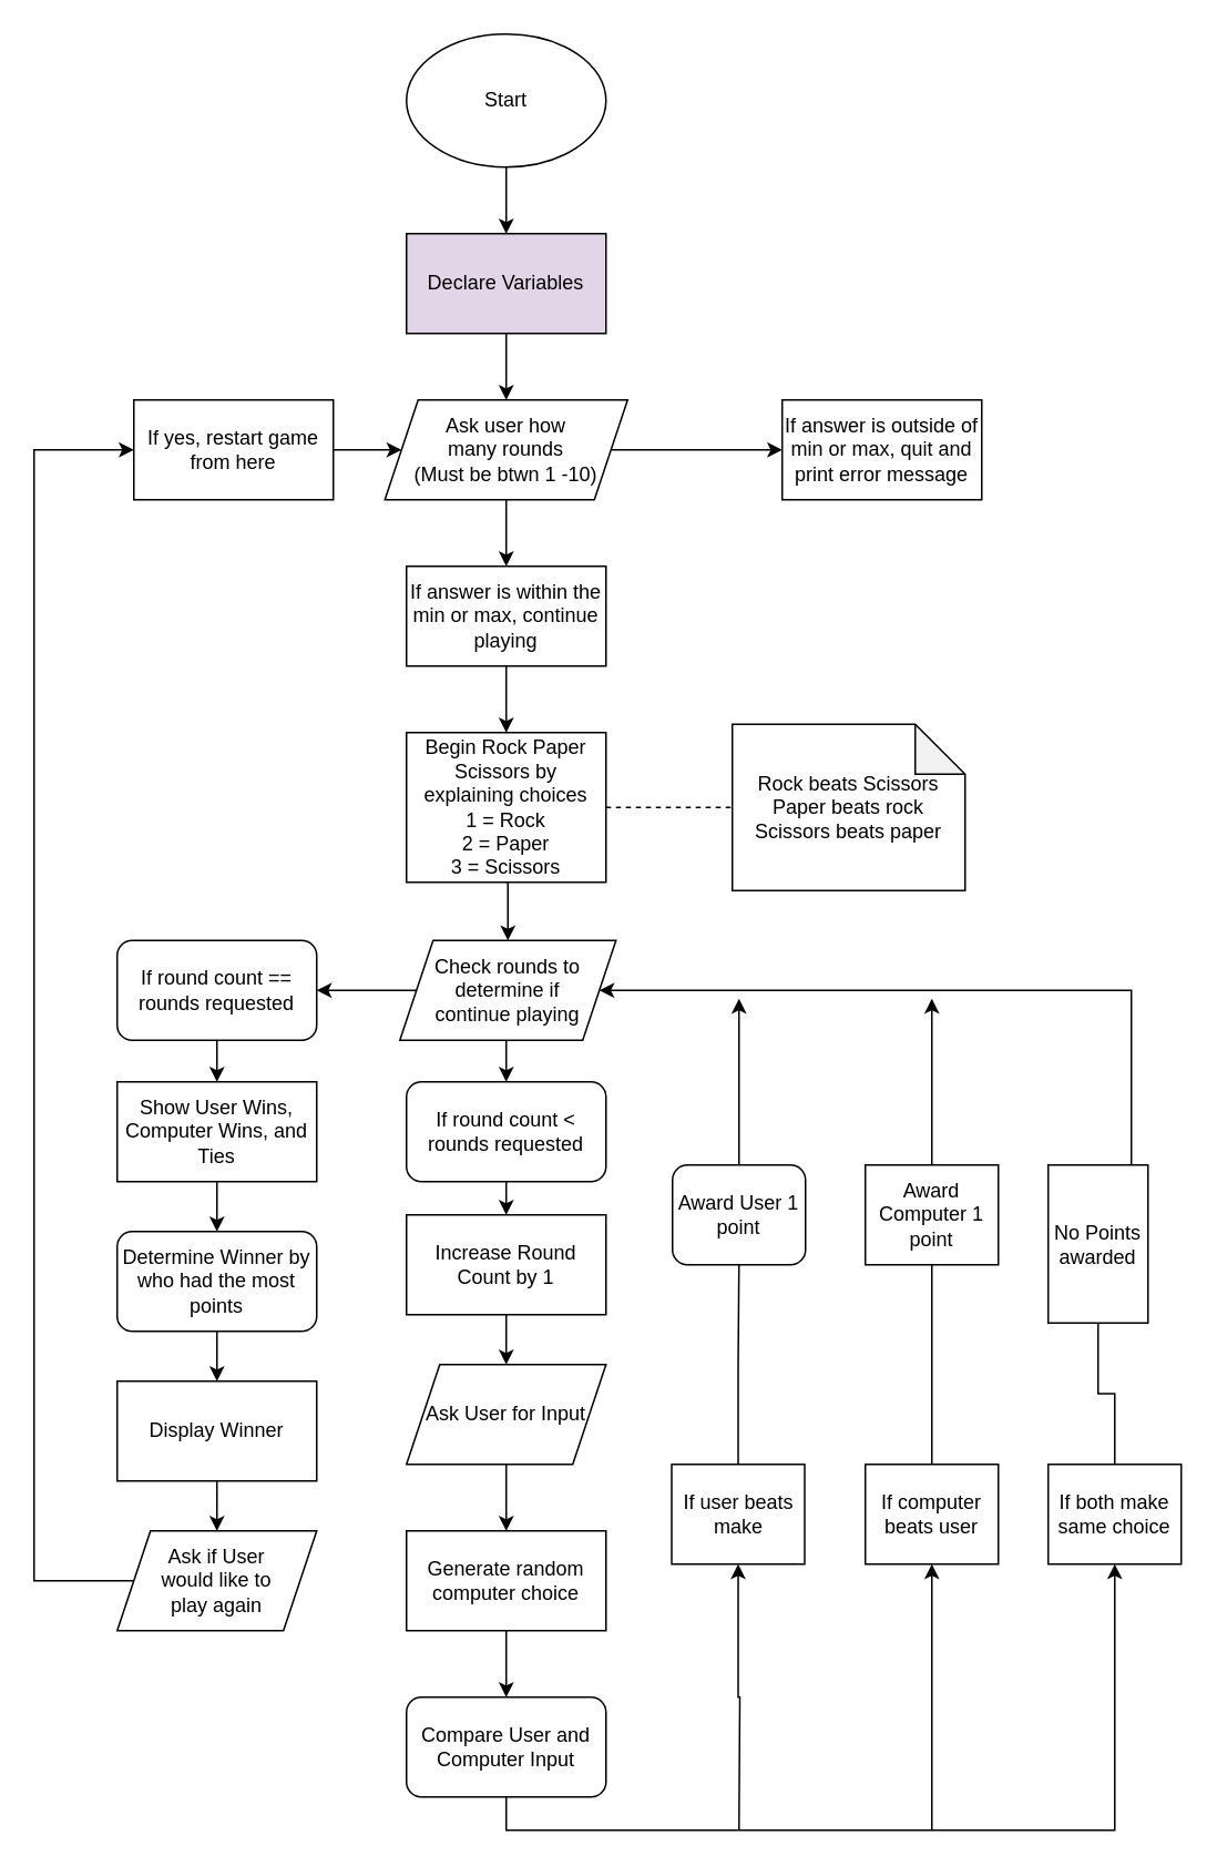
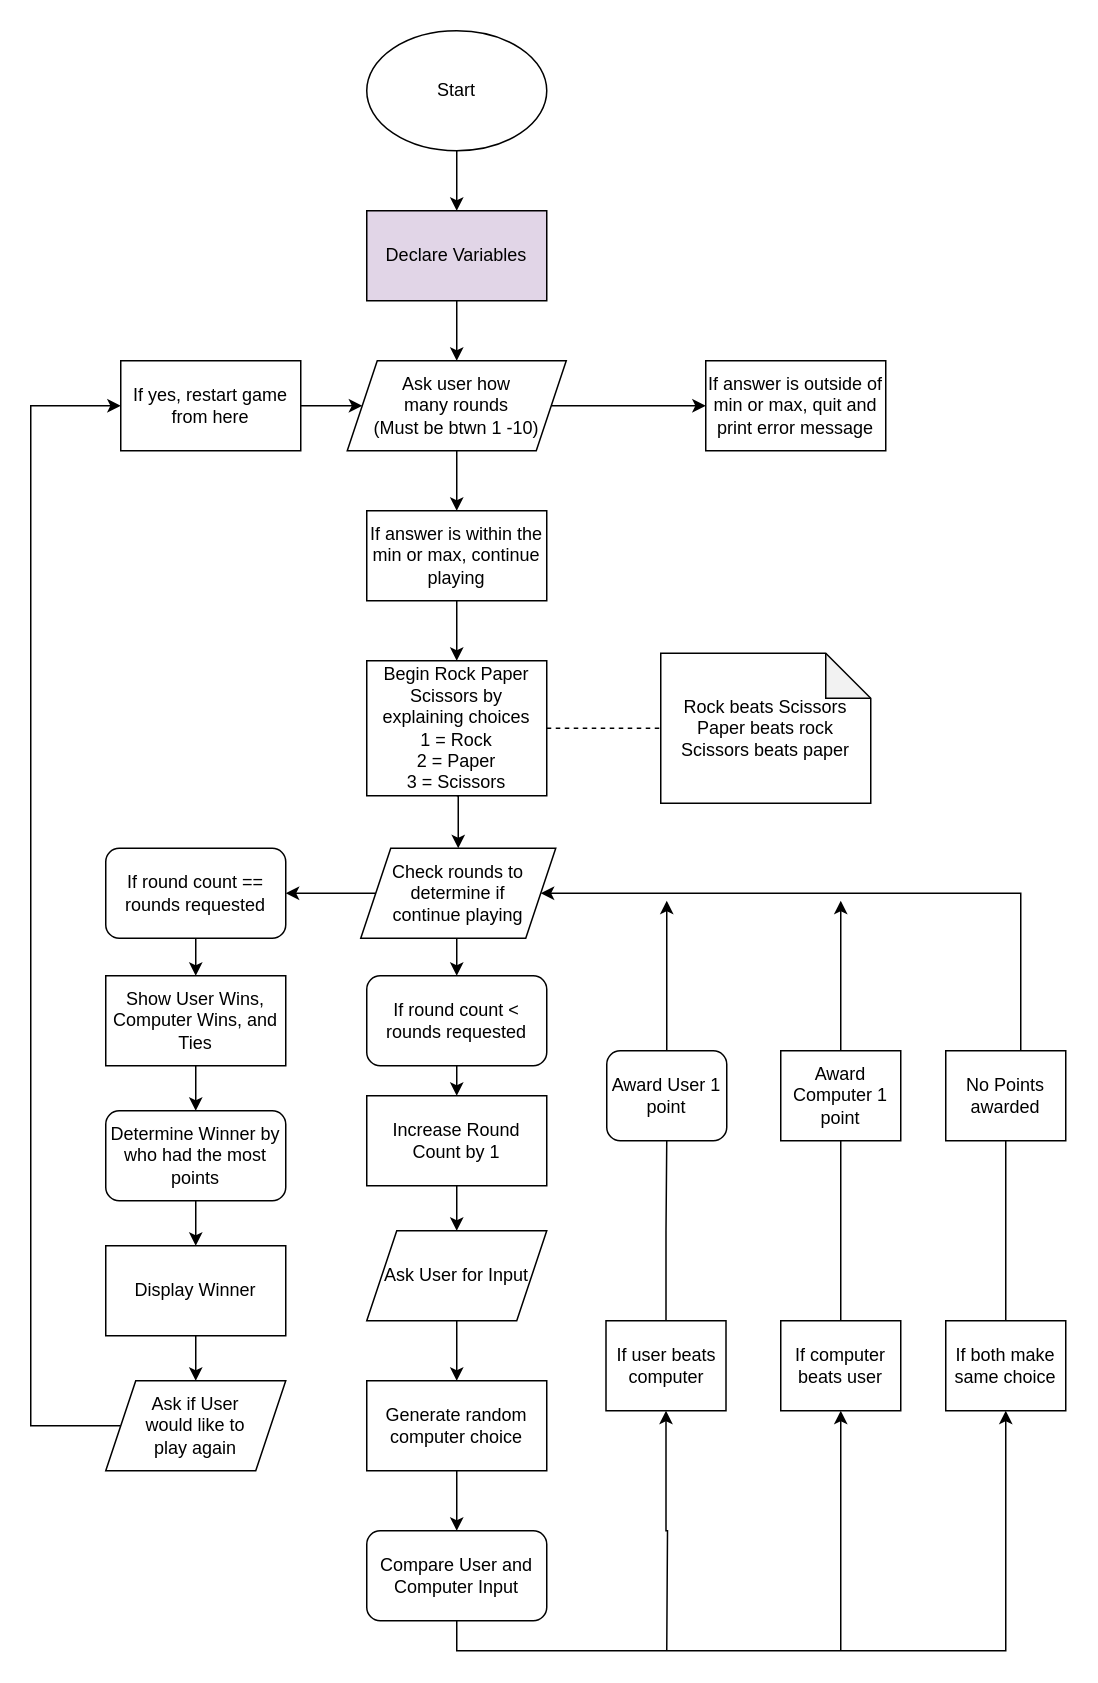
  <mxCell id="0" />
  <mxCell id="1" parent="0" />
  <mxCell id="2" style="edgeStyle=orthogonalEdgeStyle;rounded=0;orthogonalLoop=1;jettySize=auto;html=1;entryX=0.5;entryY=0;entryDx=0;entryDy=0;" edge="1" parent="1" source="3" target="5"><mxGeometry relative="1" as="geometry" /></mxCell>
  <mxCell id="3" value="Start" style="ellipse;whiteSpace=wrap;html=1;" vertex="1" parent="1"><mxGeometry x="244" y="20" width="120" height="80" as="geometry" /></mxCell>
  <mxCell id="4" style="edgeStyle=orthogonalEdgeStyle;rounded=0;orthogonalLoop=1;jettySize=auto;html=1;entryX=0.5;entryY=0;entryDx=0;entryDy=0;" edge="1" parent="1" source="5" target="8"><mxGeometry relative="1" as="geometry" /></mxCell>
  <mxCell id="5" value="Declare Variables" style="rounded=0;whiteSpace=wrap;html=1;fillColor=#e1d5e7;" vertex="1" parent="1"><mxGeometry x="244" y="140" width="120" height="60" as="geometry" /></mxCell>
  <mxCell id="6" style="edgeStyle=orthogonalEdgeStyle;rounded=0;orthogonalLoop=1;jettySize=auto;html=1;exitX=0.5;exitY=1;exitDx=0;exitDy=0;entryX=0.5;entryY=0;entryDx=0;entryDy=0;" edge="1" parent="1" source="8" target="11"><mxGeometry relative="1" as="geometry" /></mxCell>
  <mxCell id="7" style="edgeStyle=orthogonalEdgeStyle;rounded=0;orthogonalLoop=1;jettySize=auto;html=1;exitX=1;exitY=0.5;exitDx=0;exitDy=0;entryX=0;entryY=0.5;entryDx=0;entryDy=0;startArrow=none;startFill=0;endArrow=classic;endFill=1;" edge="1" parent="1" source="8" target="9"><mxGeometry relative="1" as="geometry" /></mxCell>
  <mxCell id="8" value="Ask user how &lt;br&gt;many rounds&lt;br&gt;(Must be btwn 1 -10)" style="shape=parallelogram;perimeter=parallelogramPerimeter;whiteSpace=wrap;html=1;fixedSize=1;" vertex="1" parent="1"><mxGeometry x="231" y="240" width="146" height="60" as="geometry" /></mxCell>
  <mxCell id="9" value="If answer is outside of min or max, quit and print error message" style="rounded=0;whiteSpace=wrap;html=1;" vertex="1" parent="1"><mxGeometry x="470" y="240" width="120" height="60" as="geometry" /></mxCell>
  <mxCell id="10" style="edgeStyle=orthogonalEdgeStyle;rounded=0;orthogonalLoop=1;jettySize=auto;html=1;exitX=0.5;exitY=1;exitDx=0;exitDy=0;entryX=0.5;entryY=0;entryDx=0;entryDy=0;" edge="1" parent="1" source="11" target="14"><mxGeometry relative="1" as="geometry" /></mxCell>
  <mxCell id="11" value="If answer is within the min or max, continue playing" style="rounded=0;whiteSpace=wrap;html=1;" vertex="1" parent="1"><mxGeometry x="244" y="340" width="120" height="60" as="geometry" /></mxCell>
  <mxCell id="12" style="edgeStyle=orthogonalEdgeStyle;rounded=0;orthogonalLoop=1;jettySize=auto;html=1;entryX=0;entryY=0.5;entryDx=0;entryDy=0;entryPerimeter=0;dashed=1;endArrow=none;endFill=0;" edge="1" parent="1" source="14" target="24"><mxGeometry relative="1" as="geometry" /></mxCell>
  <mxCell id="13" style="edgeStyle=orthogonalEdgeStyle;rounded=0;orthogonalLoop=1;jettySize=auto;html=1;exitX=0.5;exitY=1;exitDx=0;exitDy=0;entryX=0.5;entryY=0;entryDx=0;entryDy=0;endArrow=classic;endFill=1;" edge="1" parent="1" source="14" target="38"><mxGeometry relative="1" as="geometry" /></mxCell>
  <mxCell id="14" value="Begin Rock Paper Scissors by explaining choices &lt;br&gt;1 = Rock&lt;br&gt;2 = Paper&lt;br&gt;3 = Scissors" style="rounded=0;whiteSpace=wrap;html=1;" vertex="1" parent="1"><mxGeometry x="244" y="440" width="120" height="90" as="geometry" /></mxCell>
  <mxCell id="15" style="edgeStyle=orthogonalEdgeStyle;rounded=0;orthogonalLoop=1;jettySize=auto;html=1;exitX=0.5;exitY=1;exitDx=0;exitDy=0;entryX=0.5;entryY=0;entryDx=0;entryDy=0;" edge="1" parent="1" source="16" target="18"><mxGeometry relative="1" as="geometry" /></mxCell>
  <mxCell id="16" value="Ask User for Input" style="shape=parallelogram;perimeter=parallelogramPerimeter;whiteSpace=wrap;html=1;fixedSize=1;" vertex="1" parent="1"><mxGeometry x="244" y="820" width="120" height="60" as="geometry" /></mxCell>
  <mxCell id="17" style="edgeStyle=orthogonalEdgeStyle;rounded=0;orthogonalLoop=1;jettySize=auto;html=1;exitX=0.5;exitY=1;exitDx=0;exitDy=0;entryX=0.5;entryY=0;entryDx=0;entryDy=0;" edge="1" parent="1" source="18" target="20"><mxGeometry relative="1" as="geometry" /></mxCell>
  <mxCell id="18" value="Generate random computer choice" style="rounded=0;whiteSpace=wrap;html=1;" vertex="1" parent="1"><mxGeometry x="244" y="920" width="120" height="60" as="geometry" /></mxCell>
  <mxCell id="19" style="edgeStyle=orthogonalEdgeStyle;rounded=0;orthogonalLoop=1;jettySize=auto;html=1;exitX=0.5;exitY=1;exitDx=0;exitDy=0;entryX=0.5;entryY=1;entryDx=0;entryDy=0;endArrow=classic;endFill=1;" edge="1" parent="1" source="20" target="29"><mxGeometry relative="1" as="geometry" /></mxCell>
  <mxCell id="20" value="Compare User and Computer Input" style="rounded=1;whiteSpace=wrap;html=1;" vertex="1" parent="1"><mxGeometry x="244" y="1020" width="120" height="60" as="geometry" /></mxCell>
  <mxCell id="21" style="edgeStyle=orthogonalEdgeStyle;rounded=0;orthogonalLoop=1;jettySize=auto;html=1;exitX=0.5;exitY=0;exitDx=0;exitDy=0;entryX=0.5;entryY=1;entryDx=0;entryDy=0;endArrow=none;endFill=0;" edge="1" parent="1" source="23" target="31"><mxGeometry relative="1" as="geometry" /></mxCell>
  <mxCell id="22" style="edgeStyle=orthogonalEdgeStyle;rounded=0;orthogonalLoop=1;jettySize=auto;html=1;exitX=0.5;exitY=1;exitDx=0;exitDy=0;endArrow=none;endFill=0;startArrow=classic;startFill=1;" edge="1" parent="1" source="23"><mxGeometry relative="1" as="geometry"><mxPoint x="444" y="1100" as="targetPoint" /></mxGeometry></mxCell>
- <mxCell id="23" value="If user beats make" style="rounded=0;whiteSpace=wrap;html=1;" vertex="1" parent="1"><mxGeometry x="403.5" y="880" width="80" height="60" as="geometry" /></mxCell>
+ <mxCell id="23" value="If user beats computer" style="rounded=0;whiteSpace=wrap;html=1;" vertex="1" parent="1"><mxGeometry x="403.5" y="880" width="80" height="60" as="geometry" /></mxCell>
  <mxCell id="24" value="Rock beats Scissors&lt;br&gt;Paper beats rock&lt;br&gt;Scissors beats paper" style="shape=note;whiteSpace=wrap;html=1;backgroundOutline=1;darkOpacity=0.05;" vertex="1" parent="1"><mxGeometry x="440" y="435" width="140" height="100" as="geometry" /></mxCell>
  <mxCell id="25" style="edgeStyle=orthogonalEdgeStyle;rounded=0;orthogonalLoop=1;jettySize=auto;html=1;exitX=0.5;exitY=0;exitDx=0;exitDy=0;entryX=0.5;entryY=1;entryDx=0;entryDy=0;endArrow=none;endFill=0;" edge="1" parent="1" source="27" target="33"><mxGeometry relative="1" as="geometry"><Array as="points"><mxPoint x="560" y="880" /></Array></mxGeometry></mxCell>
  <mxCell id="26" style="edgeStyle=orthogonalEdgeStyle;rounded=0;orthogonalLoop=1;jettySize=auto;html=1;exitX=0.5;exitY=1;exitDx=0;exitDy=0;endArrow=none;endFill=0;startArrow=classic;startFill=1;" edge="1" parent="1" source="27"><mxGeometry relative="1" as="geometry"><mxPoint x="560" y="1100" as="targetPoint" /><Array as="points"><mxPoint x="560" y="1080" /><mxPoint x="560" y="1080" /></Array></mxGeometry></mxCell>
  <mxCell id="27" value="If computer beats user" style="rounded=0;whiteSpace=wrap;html=1;" vertex="1" parent="1"><mxGeometry x="520" y="880" width="80" height="60" as="geometry" /></mxCell>
  <mxCell id="28" style="edgeStyle=orthogonalEdgeStyle;rounded=0;orthogonalLoop=1;jettySize=auto;html=1;exitX=0.5;exitY=0;exitDx=0;exitDy=0;endArrow=none;endFill=0;" edge="1" parent="1" source="29" target="35"><mxGeometry relative="1" as="geometry" /></mxCell>
  <mxCell id="29" value="If both make same choice" style="rounded=0;whiteSpace=wrap;html=1;" vertex="1" parent="1"><mxGeometry x="630" y="880" width="80" height="60" as="geometry" /></mxCell>
  <mxCell id="30" style="edgeStyle=orthogonalEdgeStyle;rounded=0;orthogonalLoop=1;jettySize=auto;html=1;exitX=0.5;exitY=0;exitDx=0;exitDy=0;endArrow=classic;endFill=1;" edge="1" parent="1" source="31"><mxGeometry relative="1" as="geometry"><mxPoint x="444" y="600" as="targetPoint" /></mxGeometry></mxCell>
  <mxCell id="31" value="Award User 1 point" style="whiteSpace=wrap;html=1;rounded=1;" vertex="1" parent="1"><mxGeometry x="404" y="700" width="80" height="60" as="geometry" /></mxCell>
  <mxCell id="32" style="edgeStyle=orthogonalEdgeStyle;rounded=0;orthogonalLoop=1;jettySize=auto;html=1;exitX=0.5;exitY=0;exitDx=0;exitDy=0;endArrow=classic;endFill=1;" edge="1" parent="1" source="33"><mxGeometry relative="1" as="geometry"><mxPoint x="560" y="600" as="targetPoint" /></mxGeometry></mxCell>
  <mxCell id="33" value="Award Computer 1 point" style="rounded=0;whiteSpace=wrap;html=1;" vertex="1" parent="1"><mxGeometry x="520" y="700" width="80" height="60" as="geometry" /></mxCell>
  <mxCell id="34" style="edgeStyle=orthogonalEdgeStyle;rounded=0;orthogonalLoop=1;jettySize=auto;html=1;exitX=0.5;exitY=0;exitDx=0;exitDy=0;entryX=1;entryY=0.5;entryDx=0;entryDy=0;startArrow=none;startFill=0;endArrow=classic;endFill=1;" edge="1" parent="1" source="35" target="38"><mxGeometry relative="1" as="geometry"><Array as="points"><mxPoint x="680" y="595" /></Array></mxGeometry></mxCell>
- <mxCell id="35" value="No Points awarded" style="rounded=0;whiteSpace=wrap;html=1;" vertex="1" parent="1"><mxGeometry x="630" y="700" width="60" height="95" as="geometry" /></mxCell>
+ <mxCell id="35" value="No Points awarded" style="rounded=0;whiteSpace=wrap;html=1;" vertex="1" parent="1"><mxGeometry x="630" y="700" width="80" height="60" as="geometry" /></mxCell>
  <mxCell id="36" style="edgeStyle=orthogonalEdgeStyle;rounded=0;orthogonalLoop=1;jettySize=auto;html=1;exitX=0.5;exitY=1;exitDx=0;exitDy=0;entryX=0.5;entryY=0;entryDx=0;entryDy=0;startArrow=none;startFill=0;endArrow=classic;endFill=1;" edge="1" parent="1" source="38" target="42"><mxGeometry relative="1" as="geometry" /></mxCell>
  <mxCell id="37" style="edgeStyle=orthogonalEdgeStyle;rounded=0;orthogonalLoop=1;jettySize=auto;html=1;exitX=0;exitY=0.5;exitDx=0;exitDy=0;startArrow=none;startFill=0;endArrow=classic;endFill=1;" edge="1" parent="1" source="38" target="44"><mxGeometry relative="1" as="geometry" /></mxCell>
  <mxCell id="38" value="Check rounds to determine if &lt;br&gt;continue playing" style="shape=parallelogram;perimeter=parallelogramPerimeter;whiteSpace=wrap;html=1;fixedSize=1;" vertex="1" parent="1"><mxGeometry x="240" y="565" width="130" height="60" as="geometry" /></mxCell>
  <mxCell id="39" style="edgeStyle=orthogonalEdgeStyle;rounded=0;orthogonalLoop=1;jettySize=auto;html=1;exitX=0.5;exitY=1;exitDx=0;exitDy=0;entryX=0.5;entryY=0;entryDx=0;entryDy=0;endArrow=classic;endFill=1;" edge="1" parent="1" source="40" target="16"><mxGeometry relative="1" as="geometry" /></mxCell>
  <mxCell id="40" value="Increase Round Count by 1" style="rounded=0;whiteSpace=wrap;html=1;" vertex="1" parent="1"><mxGeometry x="244" y="730" width="120" height="60" as="geometry" /></mxCell>
  <mxCell id="41" style="edgeStyle=orthogonalEdgeStyle;rounded=0;orthogonalLoop=1;jettySize=auto;html=1;exitX=0.5;exitY=1;exitDx=0;exitDy=0;entryX=0.5;entryY=0;entryDx=0;entryDy=0;startArrow=none;startFill=0;endArrow=classic;endFill=1;" edge="1" parent="1" source="42" target="40"><mxGeometry relative="1" as="geometry" /></mxCell>
  <mxCell id="42" value="If round count &amp;lt; rounds requested" style="rounded=1;whiteSpace=wrap;html=1;" vertex="1" parent="1"><mxGeometry x="244" y="650" width="120" height="60" as="geometry" /></mxCell>
  <mxCell id="43" style="edgeStyle=orthogonalEdgeStyle;rounded=0;orthogonalLoop=1;jettySize=auto;html=1;exitX=0.5;exitY=1;exitDx=0;exitDy=0;entryX=0.5;entryY=0;entryDx=0;entryDy=0;startArrow=none;startFill=0;endArrow=classic;endFill=1;" edge="1" parent="1" source="44" target="46"><mxGeometry relative="1" as="geometry" /></mxCell>
  <mxCell id="44" value="If round count == rounds requested" style="rounded=1;whiteSpace=wrap;html=1;" vertex="1" parent="1"><mxGeometry x="70" y="565" width="120" height="60" as="geometry" /></mxCell>
  <mxCell id="45" style="edgeStyle=orthogonalEdgeStyle;rounded=0;orthogonalLoop=1;jettySize=auto;html=1;exitX=0.5;exitY=1;exitDx=0;exitDy=0;entryX=0.5;entryY=0;entryDx=0;entryDy=0;startArrow=none;startFill=0;endArrow=classic;endFill=1;" edge="1" parent="1" source="46" target="48"><mxGeometry relative="1" as="geometry" /></mxCell>
  <mxCell id="46" value="Show User Wins, Computer Wins, and Ties" style="rounded=0;whiteSpace=wrap;html=1;" vertex="1" parent="1"><mxGeometry x="70" y="650" width="120" height="60" as="geometry" /></mxCell>
  <mxCell id="47" style="edgeStyle=orthogonalEdgeStyle;rounded=0;orthogonalLoop=1;jettySize=auto;html=1;exitX=0.5;exitY=1;exitDx=0;exitDy=0;entryX=0.5;entryY=0;entryDx=0;entryDy=0;startArrow=none;startFill=0;endArrow=classic;endFill=1;" edge="1" parent="1" source="48" target="50"><mxGeometry relative="1" as="geometry" /></mxCell>
  <mxCell id="48" value="Determine Winner by who had the most points" style="rounded=1;whiteSpace=wrap;html=1;" vertex="1" parent="1"><mxGeometry x="70" y="740" width="120" height="60" as="geometry" /></mxCell>
  <mxCell id="49" style="edgeStyle=orthogonalEdgeStyle;rounded=0;orthogonalLoop=1;jettySize=auto;html=1;exitX=0.5;exitY=1;exitDx=0;exitDy=0;entryX=0.5;entryY=0;entryDx=0;entryDy=0;startArrow=none;startFill=0;endArrow=classic;endFill=1;" edge="1" parent="1" source="50" target="52"><mxGeometry relative="1" as="geometry" /></mxCell>
  <mxCell id="50" value="Display Winner" style="rounded=0;whiteSpace=wrap;html=1;" vertex="1" parent="1"><mxGeometry x="70" y="830" width="120" height="60" as="geometry" /></mxCell>
  <mxCell id="51" style="edgeStyle=orthogonalEdgeStyle;rounded=0;orthogonalLoop=1;jettySize=auto;html=1;exitX=0;exitY=0.5;exitDx=0;exitDy=0;entryX=0;entryY=0.5;entryDx=0;entryDy=0;startArrow=none;startFill=0;endArrow=classic;endFill=1;" edge="1" parent="1" source="52" target="54"><mxGeometry relative="1" as="geometry"><Array as="points"><mxPoint x="20" y="950" /><mxPoint x="20" y="270" /></Array></mxGeometry></mxCell>
  <mxCell id="52" value="Ask if User &lt;br&gt;would like to &lt;br&gt;play again" style="shape=parallelogram;perimeter=parallelogramPerimeter;whiteSpace=wrap;html=1;fixedSize=1;" vertex="1" parent="1"><mxGeometry x="70" y="920" width="120" height="60" as="geometry" /></mxCell>
  <mxCell id="53" style="edgeStyle=orthogonalEdgeStyle;rounded=0;orthogonalLoop=1;jettySize=auto;html=1;exitX=1;exitY=0.5;exitDx=0;exitDy=0;entryX=0;entryY=0.5;entryDx=0;entryDy=0;startArrow=none;startFill=0;endArrow=classic;endFill=1;" edge="1" parent="1" source="54" target="8"><mxGeometry relative="1" as="geometry" /></mxCell>
  <mxCell id="54" value="If yes, restart game from here" style="rounded=0;whiteSpace=wrap;html=1;" vertex="1" parent="1"><mxGeometry x="80" y="240" width="120" height="60" as="geometry" /></mxCell>
